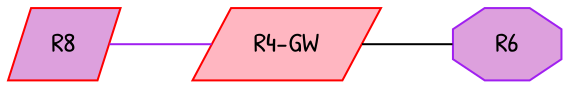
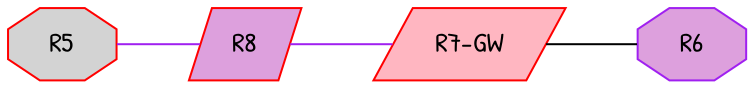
  strict graph {
    fontname="Patrick Hand"
    rankdir=LR
    node [color=red fillcolor=plum fontname="Patrick Hand" shape=octagon style=filled]
    edge [color=purple fontname="Patrick Hand" weight=10]
+   R5 [fillcolor=lightgrey]
    n2 [label=R8 shape=parallelogram]
-   "R4-GW" [fillcolor=lightpink shape=parallelogram]
+   "R4-GW" [fillcolor=lightpink shape=parallelogram label="R7-GW"]
    R6 [color=purple]
+   R5 -- n2
    n2 -- "R4-GW"
    "R4-GW" -- R6 [color=black]
  }
